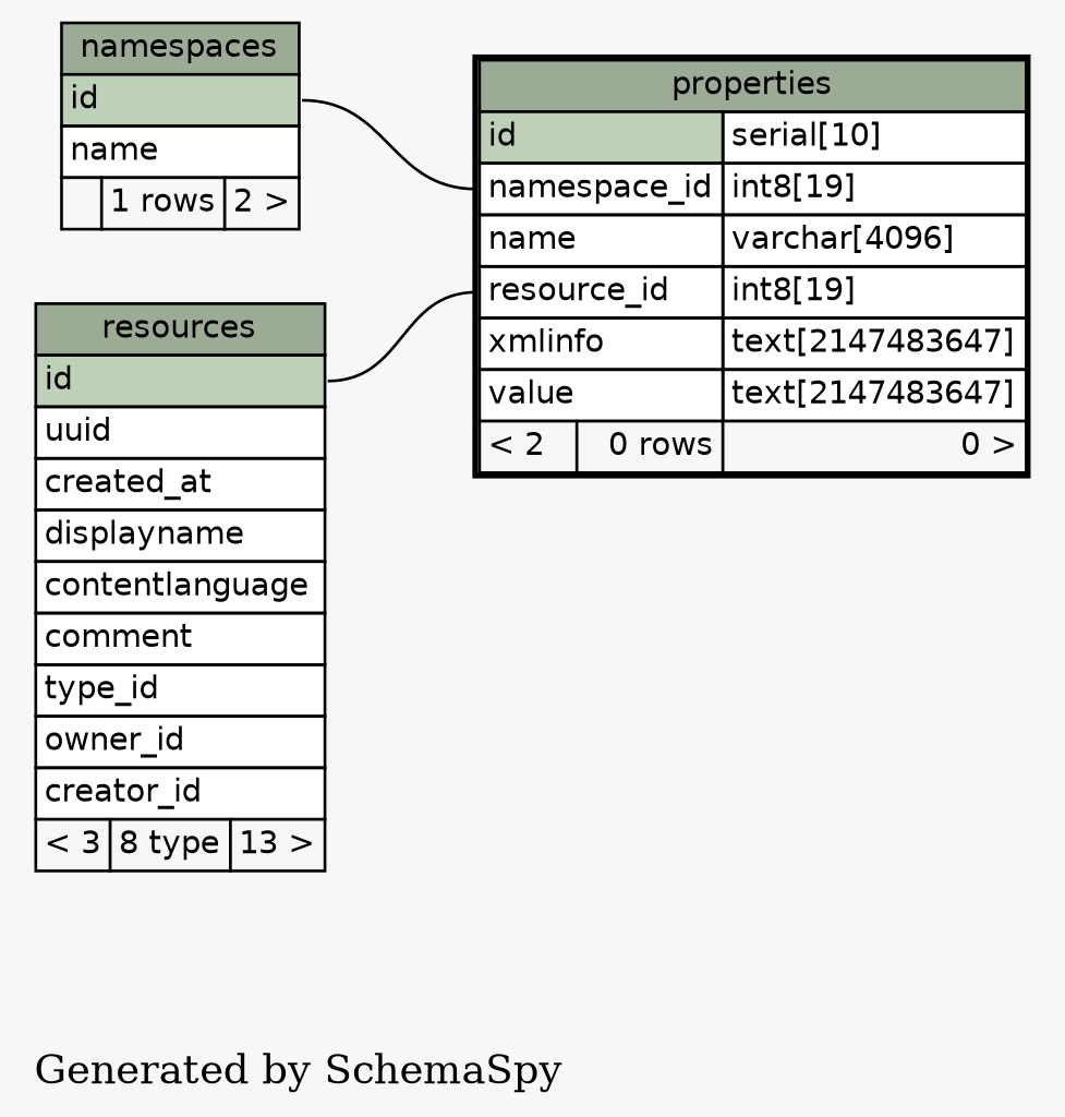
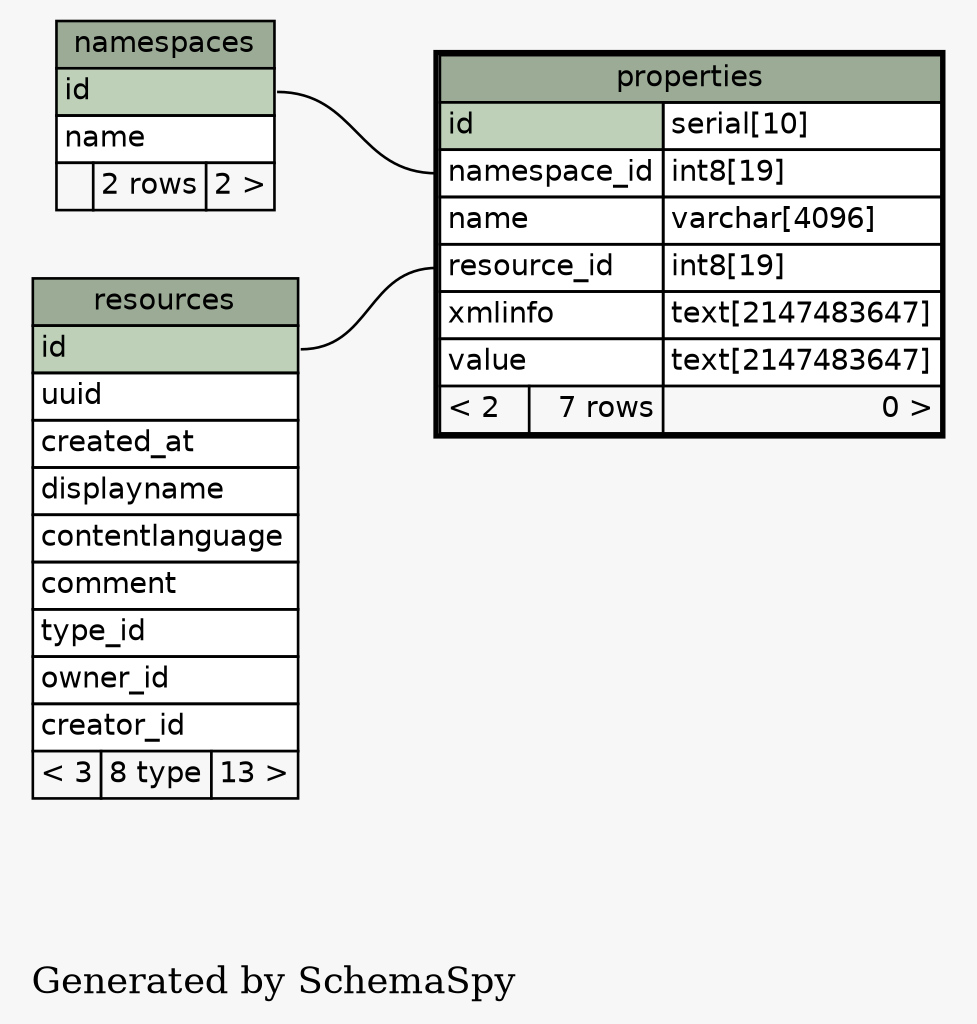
  digraph {
    bgcolor="#f7f7f7"
    label="\nGenerated by SchemaSpy"
    labeljust=l
    rankdir=RL
    node [fontname=Helvetica fontsize=11 shape=plaintext]
    edge [arrowhead=none arrowsize=0.8 arrowtail=crowtee headport="id:e"]
-   n1 [label=<     <TABLE BORDER="2" CELLBORDER="1" CELLSPACING="0" BGCOLOR="#ffffff">       <TR><TD PORT="properties.heading" COLSPAN="3" BGCOLOR="#9bab96" ALIGN="CENTER">properties</TD></TR>       <TR><TD PORT="id" COLSPAN="2" BGCOLOR="#bed1b8" ALIGN="LEFT">id</TD><TD PORT="id.type" ALIGN="LEFT">serial[10]</TD></TR>       <TR><TD PORT="namespace_id" COLSPAN="2" ALIGN="LEFT">namespace_id</TD><TD PORT="namespace_id.type" ALIGN="LEFT">int8[19]</TD></TR>       <TR><TD PORT="name" COLSPAN="2" ALIGN="LEFT">name</TD><TD PORT="name.type" ALIGN="LEFT">varchar[4096]</TD></TR>       <TR><TD PORT="resource_id" COLSPAN="2" ALIGN="LEFT">resource_id</TD><TD PORT="resource_id.type" ALIGN="LEFT">int8[19]</TD></TR>       <TR><TD PORT="xmlinfo" COLSPAN="2" ALIGN="LEFT">xmlinfo</TD><TD PORT="xmlinfo.type" ALIGN="LEFT">text[2147483647]</TD></TR>       <TR><TD PORT="value" COLSPAN="2" ALIGN="LEFT">value</TD><TD PORT="value.type" ALIGN="LEFT">text[2147483647]</TD></TR>       <TR><TD ALIGN="LEFT" BGCOLOR="#f7f7f7">&lt; 2</TD><TD ALIGN="RIGHT" BGCOLOR="#f7f7f7">0 rows</TD><TD ALIGN="RIGHT" BGCOLOR="#f7f7f7">0 &gt;</TD></TR>     </TABLE>>]
-   n2 [label=<     <TABLE BORDER="0" CELLBORDER="1" CELLSPACING="0" BGCOLOR="#ffffff">       <TR><TD PORT="namespaces.heading" COLSPAN="3" BGCOLOR="#9bab96" ALIGN="CENTER">namespaces</TD></TR>       <TR><TD PORT="id" COLSPAN="3" BGCOLOR="#bed1b8" ALIGN="LEFT">id</TD></TR>       <TR><TD PORT="name" COLSPAN="3" ALIGN="LEFT">name</TD></TR>       <TR><TD ALIGN="LEFT" BGCOLOR="#f7f7f7">  </TD><TD ALIGN="RIGHT" BGCOLOR="#f7f7f7">1 rows</TD><TD ALIGN="RIGHT" BGCOLOR="#f7f7f7">2 &gt;</TD></TR>     </TABLE>>]
+   n1 [label=<     <TABLE BORDER="2" CELLBORDER="1" CELLSPACING="0" BGCOLOR="#ffffff">       <TR><TD PORT="properties.heading" COLSPAN="3" BGCOLOR="#9bab96" ALIGN="CENTER">properties</TD></TR>       <TR><TD PORT="id" COLSPAN="2" BGCOLOR="#bed1b8" ALIGN="LEFT">id</TD><TD PORT="id.type" ALIGN="LEFT">serial[10]</TD></TR>       <TR><TD PORT="namespace_id" COLSPAN="2" ALIGN="LEFT">namespace_id</TD><TD PORT="namespace_id.type" ALIGN="LEFT">int8[19]</TD></TR>       <TR><TD PORT="name" COLSPAN="2" ALIGN="LEFT">name</TD><TD PORT="name.type" ALIGN="LEFT">varchar[4096]</TD></TR>       <TR><TD PORT="resource_id" COLSPAN="2" ALIGN="LEFT">resource_id</TD><TD PORT="resource_id.type" ALIGN="LEFT">int8[19]</TD></TR>       <TR><TD PORT="xmlinfo" COLSPAN="2" ALIGN="LEFT">xmlinfo</TD><TD PORT="xmlinfo.type" ALIGN="LEFT">text[2147483647]</TD></TR>       <TR><TD PORT="value" COLSPAN="2" ALIGN="LEFT">value</TD><TD PORT="value.type" ALIGN="LEFT">text[2147483647]</TD></TR>       <TR><TD ALIGN="LEFT" BGCOLOR="#f7f7f7">&lt; 2</TD><TD ALIGN="RIGHT" BGCOLOR="#f7f7f7">7 rows</TD><TD ALIGN="RIGHT" BGCOLOR="#f7f7f7">0 &gt;</TD></TR>     </TABLE>>]
+   n2 [label=<     <TABLE BORDER="0" CELLBORDER="1" CELLSPACING="0" BGCOLOR="#ffffff">       <TR><TD PORT="namespaces.heading" COLSPAN="3" BGCOLOR="#9bab96" ALIGN="CENTER">namespaces</TD></TR>       <TR><TD PORT="id" COLSPAN="3" BGCOLOR="#bed1b8" ALIGN="LEFT">id</TD></TR>       <TR><TD PORT="name" COLSPAN="3" ALIGN="LEFT">name</TD></TR>       <TR><TD ALIGN="LEFT" BGCOLOR="#f7f7f7">  </TD><TD ALIGN="RIGHT" BGCOLOR="#f7f7f7">2 rows</TD><TD ALIGN="RIGHT" BGCOLOR="#f7f7f7">2 &gt;</TD></TR>     </TABLE>>]
    n3 [label=<     <TABLE BORDER="0" CELLBORDER="1" CELLSPACING="0" BGCOLOR="#ffffff">       <TR><TD PORT="resources.heading" COLSPAN="3" BGCOLOR="#9bab96" ALIGN="CENTER">resources</TD></TR>       <TR><TD PORT="id" COLSPAN="3" BGCOLOR="#bed1b8" ALIGN="LEFT">id</TD></TR>       <TR><TD PORT="uuid" COLSPAN="3" ALIGN="LEFT">uuid</TD></TR>       <TR><TD PORT="created_at" COLSPAN="3" ALIGN="LEFT">created_at</TD></TR>       <TR><TD PORT="displayname" COLSPAN="3" ALIGN="LEFT">displayname</TD></TR>       <TR><TD PORT="contentlanguage" COLSPAN="3" ALIGN="LEFT">contentlanguage</TD></TR>       <TR><TD PORT="comment" COLSPAN="3" ALIGN="LEFT">comment</TD></TR>       <TR><TD PORT="type_id" COLSPAN="3" ALIGN="LEFT">type_id</TD></TR>       <TR><TD PORT="owner_id" COLSPAN="3" ALIGN="LEFT">owner_id</TD></TR>       <TR><TD PORT="creator_id" COLSPAN="3" ALIGN="LEFT">creator_id</TD></TR>       <TR><TD ALIGN="LEFT" BGCOLOR="#f7f7f7">&lt; 3</TD><TD ALIGN="RIGHT" BGCOLOR="#f7f7f7">8 type</TD><TD ALIGN="RIGHT" BGCOLOR="#f7f7f7">13 &gt;</TD></TR>     </TABLE>>]
    n1 -> n2 [tailport="namespace_id:w"]
    n1 -> n3 [tailport="resource_id:w"]
  }
